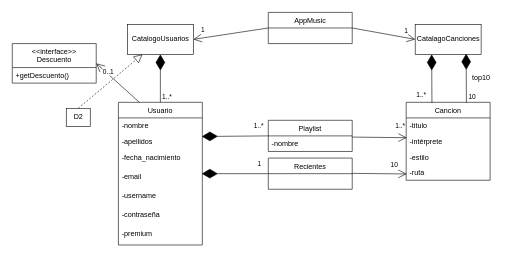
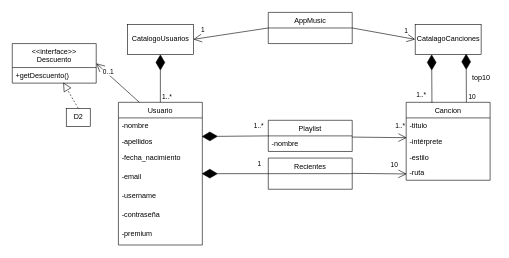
  <mxCell id="0" />
  <mxCell id="1" parent="0" />
  <mxCell id="2" value="&lt;div&gt;CatalogoUsuarios&lt;/div&gt;" style="html=1;" vertex="1" parent="1"><mxGeometry x="212" y="40" width="110" height="50" as="geometry" /></mxCell>
  <mxCell id="3" value="CatalagoCanciones" style="html=1;" vertex="1" parent="1"><mxGeometry x="692" y="40" width="110" height="50" as="geometry" /></mxCell>
  <mxCell id="4" value="" style="endArrow=diamondThin;endFill=1;endSize=24;html=1;entryX=0.5;entryY=1;entryDx=0;entryDy=0;exitX=0.5;exitY=0;exitDx=0;exitDy=0;" edge="1" parent="1" source="26" target="2"><mxGeometry width="160" relative="1" as="geometry"><mxPoint x="97" y="130" as="sourcePoint" /><mxPoint x="257" y="130" as="targetPoint" /></mxGeometry></mxCell>
  <mxCell id="5" value="1..*" style="edgeLabel;html=1;align=center;verticalAlign=middle;resizable=0;points=[];" vertex="1" connectable="0" parent="4"><mxGeometry x="-0.525" relative="1" as="geometry"><mxPoint x="10" y="9" as="offset" /></mxGeometry></mxCell>
  <mxCell id="6" value="" style="endArrow=open;endFill=1;endSize=12;html=1;exitX=1;exitY=0.5;exitDx=0;exitDy=0;entryX=0;entryY=0.5;entryDx=0;entryDy=0;" edge="1" parent="1" source="25" target="3"><mxGeometry width="160" relative="1" as="geometry"><mxPoint x="597" y="10" as="sourcePoint" /><mxPoint x="757" y="10" as="targetPoint" /></mxGeometry></mxCell>
  <mxCell id="7" value="1" style="edgeLabel;html=1;align=center;verticalAlign=middle;resizable=0;points=[];" vertex="1" connectable="0" parent="6"><mxGeometry x="0.544" relative="1" as="geometry"><mxPoint x="9.31" y="-10.6" as="offset" /></mxGeometry></mxCell>
  <mxCell id="8" value="" style="endArrow=open;endFill=1;endSize=12;html=1;exitX=0;exitY=0.5;exitDx=0;exitDy=0;entryX=1;entryY=0.5;entryDx=0;entryDy=0;" edge="1" parent="1" source="25" target="2"><mxGeometry width="160" relative="1" as="geometry"><mxPoint x="417" y="220" as="sourcePoint" /><mxPoint x="577" y="220" as="targetPoint" /></mxGeometry></mxCell>
  <mxCell id="9" value="&lt;div&gt;1&lt;/div&gt;" style="edgeLabel;html=1;align=center;verticalAlign=middle;resizable=0;points=[];" vertex="1" connectable="0" parent="8"><mxGeometry x="0.402" y="-2" relative="1" as="geometry"><mxPoint x="-21.71" y="-7.4" as="offset" /></mxGeometry></mxCell>
  <mxCell id="10" value="" style="endArrow=diamondThin;endFill=1;endSize=24;html=1;entryX=0.25;entryY=1;entryDx=0;entryDy=0;exitX=0.307;exitY=0.008;exitDx=0;exitDy=0;exitPerimeter=0;" edge="1" parent="1" source="34" target="3"><mxGeometry width="160" relative="1" as="geometry"><mxPoint x="657" y="180" as="sourcePoint" /><mxPoint x="657" y="100" as="targetPoint" /><Array as="points" /></mxGeometry></mxCell>
  <mxCell id="11" value="1..*" style="edgeLabel;html=1;align=center;verticalAlign=middle;resizable=0;points=[];" vertex="1" connectable="0" parent="1"><mxGeometry x="587" y="160" as="geometry"><mxPoint x="114" y="-4" as="offset" /></mxGeometry></mxCell>
  <mxCell id="12" value="" style="endArrow=diamondThin;endFill=1;endSize=24;html=1;exitX=0;exitY=0.5;exitDx=0;exitDy=0;entryX=0.993;entryY=0.192;entryDx=0;entryDy=0;entryPerimeter=0;" edge="1" parent="1" source="39" target="28"><mxGeometry width="160" relative="1" as="geometry"><mxPoint x="397" y="340" as="sourcePoint" /><mxPoint x="337" y="225" as="targetPoint" /></mxGeometry></mxCell>
  <mxCell id="13" value="1..*" style="edgeLabel;html=1;align=center;verticalAlign=middle;resizable=0;points=[];" vertex="1" connectable="0" parent="12"><mxGeometry x="-0.712" y="-1" relative="1" as="geometry"><mxPoint y="-16.14" as="offset" /></mxGeometry></mxCell>
  <mxCell id="14" value="" style="endArrow=open;endFill=1;endSize=12;html=1;exitX=1;exitY=0.077;exitDx=0;exitDy=0;exitPerimeter=0;entryX=0.007;entryY=0.269;entryDx=0;entryDy=0;entryPerimeter=0;" edge="1" parent="1" source="40" target="36"><mxGeometry width="160" relative="1" as="geometry"><mxPoint x="567" y="340" as="sourcePoint" /><mxPoint x="727" y="340" as="targetPoint" /></mxGeometry></mxCell>
  <mxCell id="15" value="1..*" style="edgeLabel;html=1;align=center;verticalAlign=middle;resizable=0;points=[];" vertex="1" connectable="0" parent="14"><mxGeometry x="0.385" y="1" relative="1" as="geometry"><mxPoint x="16.99" y="-18.69" as="offset" /></mxGeometry></mxCell>
  <mxCell id="16" value="" style="endArrow=diamondThin;endFill=1;endSize=24;html=1;exitX=0;exitY=0.5;exitDx=0;exitDy=0;" edge="1" parent="1" source="41"><mxGeometry width="160" relative="1" as="geometry"><mxPoint x="447" y="288.5" as="sourcePoint" /><mxPoint x="336" y="289" as="targetPoint" /></mxGeometry></mxCell>
  <mxCell id="17" value="1" style="edgeLabel;html=1;align=center;verticalAlign=middle;resizable=0;points=[];" vertex="1" connectable="0" parent="16"><mxGeometry x="-0.712" y="-1" relative="1" as="geometry"><mxPoint y="-16.14" as="offset" /></mxGeometry></mxCell>
  <mxCell id="18" value="" style="endArrow=open;endFill=1;endSize=12;html=1;exitX=1;exitY=0.077;exitDx=0;exitDy=0;exitPerimeter=0;entryX=0.007;entryY=0.269;entryDx=0;entryDy=0;entryPerimeter=0;" edge="1" parent="1"><mxGeometry width="160" relative="1" as="geometry"><mxPoint x="587" y="288.502" as="sourcePoint" /><mxPoint x="677.98" y="289.494" as="targetPoint" /></mxGeometry></mxCell>
  <mxCell id="19" value="10" style="edgeLabel;html=1;align=center;verticalAlign=middle;resizable=0;points=[];" vertex="1" connectable="0" parent="18"><mxGeometry x="0.385" y="1" relative="1" as="geometry"><mxPoint x="6.99" y="-14.19" as="offset" /></mxGeometry></mxCell>
  <mxCell id="20" value="" style="endArrow=diamondThin;endFill=1;endSize=24;html=1;entryX=0.25;entryY=1;entryDx=0;entryDy=0;exitX=0.307;exitY=0.008;exitDx=0;exitDy=0;exitPerimeter=0;" edge="1" parent="1"><mxGeometry width="160" relative="1" as="geometry"><mxPoint x="777.48" y="170" as="sourcePoint" /><mxPoint x="777" y="88.96" as="targetPoint" /><Array as="points" /></mxGeometry></mxCell>
  <mxCell id="21" value="10" style="edgeLabel;html=1;align=center;verticalAlign=middle;resizable=0;points=[];" vertex="1" connectable="0" parent="20"><mxGeometry x="-0.457" y="-3" relative="1" as="geometry"><mxPoint x="6.65" y="12.02" as="offset" /></mxGeometry></mxCell>
  <mxCell id="22" value="top10" style="text;html=1;align=center;verticalAlign=middle;resizable=0;points=[];autosize=1;" vertex="1" parent="1"><mxGeometry x="777" y="120" width="50" height="20" as="geometry" /></mxCell>
  <mxCell id="23" value="" style="endArrow=open;endFill=1;endSize=12;html=1;entryX=1;entryY=0.5;entryDx=0;entryDy=0;exitX=0.25;exitY=0;exitDx=0;exitDy=0;" edge="1" parent="1" source="26" target="42"><mxGeometry width="160" relative="1" as="geometry"><mxPoint x="30" y="159" as="sourcePoint" /><mxPoint x="190" y="159" as="targetPoint" /></mxGeometry></mxCell>
  <mxCell id="24" value="0..1" style="edgeLabel;html=1;align=center;verticalAlign=middle;resizable=0;points=[];" vertex="1" connectable="0" parent="23"><mxGeometry x="0.516" y="-2" relative="1" as="geometry"><mxPoint x="1" as="offset" /></mxGeometry></mxCell>
  <mxCell id="25" value="AppMusic" style="swimlane;fontStyle=0;childLayout=stackLayout;horizontal=1;startSize=26;fillColor=none;horizontalStack=0;resizeParent=1;resizeParentMax=0;resizeLast=0;collapsible=1;marginBottom=0;" vertex="1" parent="1"><mxGeometry x="447" y="20" width="140" height="52" as="geometry" /></mxCell>
  <mxCell id="26" value="Usuario" style="swimlane;fontStyle=0;childLayout=stackLayout;horizontal=1;startSize=26;fillColor=none;horizontalStack=0;resizeParent=1;resizeParentMax=0;resizeLast=0;collapsible=1;marginBottom=0;" vertex="1" parent="1"><mxGeometry x="197" y="170" width="140" height="238" as="geometry" /></mxCell>
  <mxCell id="27" value="-nombre" style="text;strokeColor=none;fillColor=none;align=left;verticalAlign=top;spacingLeft=4;spacingRight=4;overflow=hidden;rotatable=0;points=[[0,0.5],[1,0.5]];portConstraint=eastwest;" vertex="1" parent="26"><mxGeometry y="26" width="140" height="26" as="geometry" /></mxCell>
  <mxCell id="28" value="-apellidos" style="text;strokeColor=none;fillColor=none;align=left;verticalAlign=top;spacingLeft=4;spacingRight=4;overflow=hidden;rotatable=0;points=[[0,0.5],[1,0.5]];portConstraint=eastwest;" vertex="1" parent="26"><mxGeometry y="52" width="140" height="26" as="geometry" /></mxCell>
  <mxCell id="29" value="-fecha_nacimiento" style="text;strokeColor=none;fillColor=none;align=left;verticalAlign=top;spacingLeft=4;spacingRight=4;overflow=hidden;rotatable=0;points=[[0,0.5],[1,0.5]];portConstraint=eastwest;" vertex="1" parent="26"><mxGeometry y="78" width="140" height="32" as="geometry" /></mxCell>
  <mxCell id="30" value="-email" style="text;strokeColor=none;fillColor=none;align=left;verticalAlign=top;spacingLeft=4;spacingRight=4;overflow=hidden;rotatable=0;points=[[0,0.5],[1,0.5]];portConstraint=eastwest;" vertex="1" parent="26"><mxGeometry y="110" width="140" height="32" as="geometry" /></mxCell>
  <mxCell id="31" value="-username" style="text;strokeColor=none;fillColor=none;align=left;verticalAlign=top;spacingLeft=4;spacingRight=4;overflow=hidden;rotatable=0;points=[[0,0.5],[1,0.5]];portConstraint=eastwest;" vertex="1" parent="26"><mxGeometry y="142" width="140" height="32" as="geometry" /></mxCell>
  <mxCell id="32" value="-contraseña" style="text;strokeColor=none;fillColor=none;align=left;verticalAlign=top;spacingLeft=4;spacingRight=4;overflow=hidden;rotatable=0;points=[[0,0.5],[1,0.5]];portConstraint=eastwest;" vertex="1" parent="26"><mxGeometry y="174" width="140" height="32" as="geometry" /></mxCell>
  <mxCell id="33" value="-premium" style="text;strokeColor=none;fillColor=none;align=left;verticalAlign=top;spacingLeft=4;spacingRight=4;overflow=hidden;rotatable=0;points=[[0,0.5],[1,0.5]];portConstraint=eastwest;" vertex="1" parent="26"><mxGeometry y="206" width="140" height="32" as="geometry" /></mxCell>
  <mxCell id="34" value="Cancion" style="swimlane;fontStyle=0;childLayout=stackLayout;horizontal=1;startSize=26;fillColor=none;horizontalStack=0;resizeParent=1;resizeParentMax=0;resizeLast=0;collapsible=1;marginBottom=0;" vertex="1" parent="1"><mxGeometry x="677" y="170" width="140" height="130" as="geometry" /></mxCell>
  <mxCell id="35" value="-titulo" style="text;strokeColor=none;fillColor=none;align=left;verticalAlign=top;spacingLeft=4;spacingRight=4;overflow=hidden;rotatable=0;points=[[0,0.5],[1,0.5]];portConstraint=eastwest;" vertex="1" parent="34"><mxGeometry y="26" width="140" height="26" as="geometry" /></mxCell>
  <mxCell id="36" value="-intérprete" style="text;strokeColor=none;fillColor=none;align=left;verticalAlign=top;spacingLeft=4;spacingRight=4;overflow=hidden;rotatable=0;points=[[0,0.5],[1,0.5]];portConstraint=eastwest;" vertex="1" parent="34"><mxGeometry y="52" width="140" height="26" as="geometry" /></mxCell>
  <mxCell id="37" value="-estilo" style="text;strokeColor=none;fillColor=none;align=left;verticalAlign=top;spacingLeft=4;spacingRight=4;overflow=hidden;rotatable=0;points=[[0,0.5],[1,0.5]];portConstraint=eastwest;" vertex="1" parent="34"><mxGeometry y="78" width="140" height="26" as="geometry" /></mxCell>
  <mxCell id="38" value="-ruta" style="text;strokeColor=none;fillColor=none;align=left;verticalAlign=top;spacingLeft=4;spacingRight=4;overflow=hidden;rotatable=0;points=[[0,0.5],[1,0.5]];portConstraint=eastwest;" vertex="1" parent="34"><mxGeometry y="104" width="140" height="26" as="geometry" /></mxCell>
  <mxCell id="39" value="Playlist" style="swimlane;fontStyle=0;childLayout=stackLayout;horizontal=1;startSize=26;fillColor=none;horizontalStack=0;resizeParent=1;resizeParentMax=0;resizeLast=0;collapsible=1;marginBottom=0;" vertex="1" parent="1"><mxGeometry x="447" y="200" width="140" height="52" as="geometry" /></mxCell>
  <mxCell id="40" value="-nombre" style="text;strokeColor=none;fillColor=none;align=left;verticalAlign=top;spacingLeft=4;spacingRight=4;overflow=hidden;rotatable=0;points=[[0,0.5],[1,0.5]];portConstraint=eastwest;" vertex="1" parent="39"><mxGeometry y="26" width="140" height="26" as="geometry" /></mxCell>
  <mxCell id="41" value="Recientes" style="swimlane;fontStyle=0;childLayout=stackLayout;horizontal=1;startSize=26;fillColor=none;horizontalStack=0;resizeParent=1;resizeParentMax=0;resizeLast=0;collapsible=1;marginBottom=0;" vertex="1" parent="1"><mxGeometry x="447" y="263" width="140" height="52" as="geometry" /></mxCell>
  <mxCell id="42" value="&lt;&lt;interface&gt;&gt;&#10;Descuento" style="swimlane;fontStyle=0;childLayout=stackLayout;horizontal=1;startSize=40;fillColor=none;horizontalStack=0;resizeParent=1;resizeParentMax=0;resizeLast=0;collapsible=1;marginBottom=0;" vertex="1" parent="1"><mxGeometry x="20" y="72" width="140" height="66" as="geometry" /></mxCell>
  <mxCell id="43" value="+getDescuento()" style="text;strokeColor=none;fillColor=none;align=left;verticalAlign=top;spacingLeft=4;spacingRight=4;overflow=hidden;rotatable=0;points=[[0,0.5],[1,0.5]];portConstraint=eastwest;" vertex="1" parent="42"><mxGeometry y="40" width="140" height="26" as="geometry" /></mxCell>
  <mxCell id="44" value="D2" style="html=1;" vertex="1" parent="1"><mxGeometry x="110" y="180" width="40" height="30" as="geometry" /></mxCell>
- <mxCell id="45" value="" style="endArrow=block;dashed=1;endFill=0;endSize=12;html=1;exitX=0.5;exitY=0;exitDx=0;exitDy=0;" edge="1" parent="1" source="44" target="2"><mxGeometry width="160" relative="1" as="geometry"><mxPoint x="82.04" y="191.01" as="sourcePoint" /><mxPoint x="110" y="149.998" as="targetPoint" /></mxGeometry></mxCell>
+ <mxCell id="45" value="" style="endArrow=block;dashed=1;endFill=0;endSize=12;html=1;entryX=0.607;entryY=0.962;entryDx=0;entryDy=0;entryPerimeter=0;exitX=0.5;exitY=0;exitDx=0;exitDy=0;" edge="1" parent="1" source="44" target="43"><mxGeometry width="160" relative="1" as="geometry"><mxPoint x="82.04" y="191.01" as="sourcePoint" /><mxPoint x="110" y="149.998" as="targetPoint" /></mxGeometry></mxCell>
